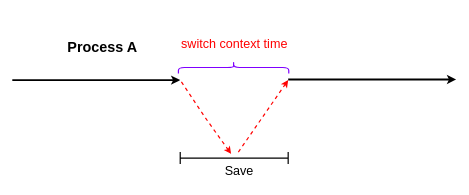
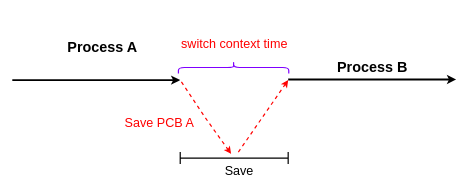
  <mxCell id="0" />
  <mxCell id="1" parent="0" />
  <mxCell id="2" value="" style="endArrow=classic;html=1;rounded=0;fontSize=18;strokeWidth=3;" edge="1" parent="1"><mxGeometry width="50" height="50" relative="1" as="geometry"><mxPoint x="20" y="133" as="sourcePoint" /><mxPoint x="300" y="133" as="targetPoint" /></mxGeometry></mxCell>
  <mxCell id="3" value="Process A" style="text;strokeColor=none;fillColor=none;html=1;fontSize=24;fontStyle=1;verticalAlign=middle;align=center;" vertex="1" parent="1"><mxGeometry x="120" y="58" width="100" height="40" as="geometry" /></mxCell>
  <mxCell id="4" value="" style="shape=crossbar;whiteSpace=wrap;html=1;rounded=1;fontSize=18;strokeWidth=2;" vertex="1" parent="1"><mxGeometry x="300" y="253" width="180" height="20" as="geometry" /></mxCell>
  <mxCell id="5" value="" style="endArrow=classic;html=1;rounded=0;fontSize=18;strokeWidth=3;" edge="1" parent="1"><mxGeometry width="50" height="50" relative="1" as="geometry"><mxPoint x="480" y="132" as="sourcePoint" /><mxPoint x="760" y="132" as="targetPoint" /></mxGeometry></mxCell>
+ <mxCell id="6" value="Process&amp;nbsp;B" style="text;strokeColor=none;fillColor=none;html=1;fontSize=24;fontStyle=1;verticalAlign=middle;align=center;" vertex="1" parent="1"><mxGeometry x="570" y="92" width="100" height="40" as="geometry" /></mxCell>
  <mxCell id="7" value="&lt;font style=&quot;font-size: 21px;&quot;&gt;Save&lt;/font&gt;" style="text;html=1;align=center;verticalAlign=middle;resizable=0;points=[];autosize=1;strokeColor=none;fillColor=none;fontSize=18;" vertex="1" parent="1"><mxGeometry x="358" y="263" width="80" height="40" as="geometry" /></mxCell>
  <mxCell id="8" value="" style="endArrow=classic;html=1;rounded=0;fontSize=21;strokeWidth=2;dashed=1;strokeColor=#FF0000;" edge="1" parent="1"><mxGeometry width="50" height="50" relative="1" as="geometry"><mxPoint x="302" y="136" as="sourcePoint" /><mxPoint x="384.857" y="256" as="targetPoint" /><Array as="points"><mxPoint x="342" y="196" /></Array></mxGeometry></mxCell>
  <mxCell id="9" value="" style="endArrow=classic;html=1;rounded=0;dashed=1;fontSize=21;strokeWidth=2;strokeColor=#FF0000;" edge="1" parent="1" source="4"><mxGeometry width="50" height="50" relative="1" as="geometry"><mxPoint x="390" y="253" as="sourcePoint" /><mxPoint x="480" y="133" as="targetPoint" /></mxGeometry></mxCell>
+ <mxCell id="10" value="&lt;font color=&quot;#ff0000&quot;&gt;Save PCB A&lt;/font&gt;" style="text;html=1;align=center;verticalAlign=middle;resizable=0;points=[];autosize=1;strokeColor=none;fillColor=none;fontSize=21;" vertex="1" parent="1"><mxGeometry x="195" y="183" width="140" height="40" as="geometry" /></mxCell>
  <mxCell id="11" value="" style="shape=curlyBracket;whiteSpace=wrap;html=1;rounded=1;fontSize=21;fontColor=#FF0000;strokeColor=#7F00FF;strokeWidth=2;rotation=90;" vertex="1" parent="1"><mxGeometry x="379" y="20" width="20" height="184" as="geometry" /></mxCell>
  <mxCell id="12" value="switch context time" style="text;html=1;align=center;verticalAlign=middle;resizable=0;points=[];autosize=1;strokeColor=none;fillColor=none;fontSize=21;fontColor=#FF0000;" vertex="1" parent="1"><mxGeometry x="290" y="52" width="200" height="40" as="geometry" /></mxCell>
